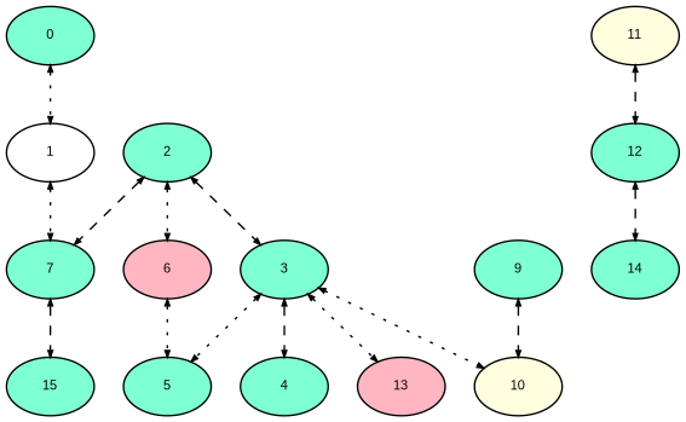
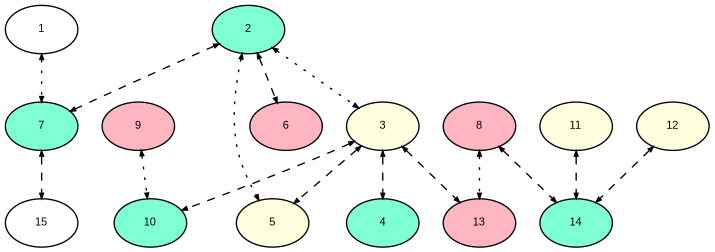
  digraph {
    fontname="Liberation Sans"
    splines=true
    node [fillcolor=aquamarine fontname="Liberation Sans" fontsize=8 margin="0.07,0.02" style=filled]
    edge [arrowsize=0.4 dir=both fontname="Liberation Sans" style=dotted]
    1 [fillcolor=white]
-   0
    7
    2
-   3
-   5
+   3 [fillcolor=lightyellow]
+   5 [fillcolor=lightyellow]
    6 [fillcolor=lightpink]
-   15
+   15 [fillcolor=white]
    4
-   10 [fillcolor=lightyellow]
+   10
    13 [fillcolor=lightpink]
+   8 [fillcolor=lightpink]
    14
-   9
+   9 [fillcolor=lightpink]
    11 [fillcolor=lightyellow]
-   12
+   12 [fillcolor=lightyellow]
    1 -> 7
-   0 -> 1
    7 -> 15 [style=dashed]
    2 -> 7 [style=dashed]
-   2 -> 3 [style=dashed]
-   6 -> 5
-   2 -> 6
-   3 -> 5
+   2 -> 3
+   2 -> 5
+   2 -> 6 [style=dashed]
+   3 -> 5 [style=dashed]
    3 -> 4 [style=dashed]
-   3 -> 10
-   3 -> 13
-   9 -> 10 [style=dashed]
-   11 -> 12 [style=dashed]
+   3 -> 10 [style=dashed]
+   3 -> 13 [style=dashed]
+   8 -> 13
+   8 -> 14 [style=dashed]
+   9 -> 10
+   11 -> 14 [style=dashed]
    12 -> 14 [style=dashed]
  }
